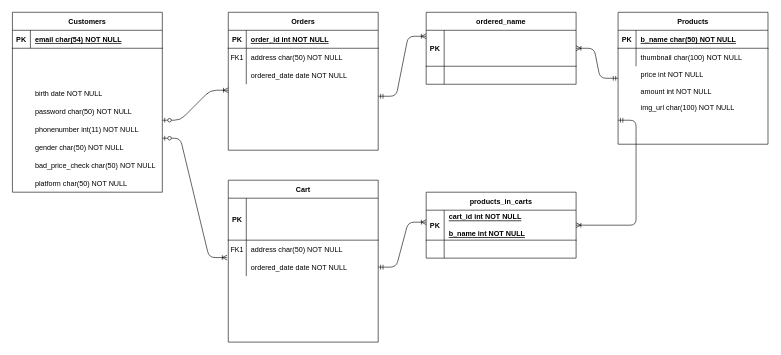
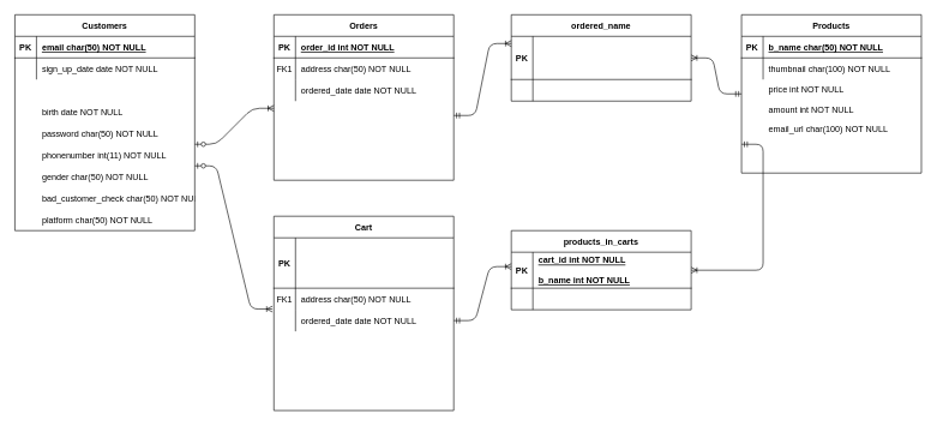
  <mxCell id="0" />
  <mxCell id="1" parent="0" />
  <mxCell id="2" value="Customers" style="shape=table;startSize=30;container=1;collapsible=1;childLayout=tableLayout;fixedRows=1;rowLines=0;fontStyle=1;align=center;resizeLast=1;" parent="1" vertex="1"><mxGeometry x="20" y="20" width="250" height="300" as="geometry" /></mxCell>
  <mxCell id="3" value="" style="shape=partialRectangle;collapsible=0;dropTarget=0;pointerEvents=0;fillColor=none;points=[[0,0.5],[1,0.5]];portConstraint=eastwest;top=0;left=0;right=0;bottom=1;" parent="2" vertex="1"><mxGeometry y="30" width="250" height="30" as="geometry" /></mxCell>
  <mxCell id="4" value="PK" style="shape=partialRectangle;overflow=hidden;connectable=0;fillColor=none;top=0;left=0;bottom=0;right=0;fontStyle=1;" parent="3" vertex="1"><mxGeometry width="30" height="30" as="geometry" /></mxCell>
- <mxCell id="5" value="email char(54) NOT NULL " style="shape=partialRectangle;overflow=hidden;connectable=0;fillColor=none;top=0;left=0;bottom=0;right=0;align=left;spacingLeft=6;fontStyle=5;" parent="3" vertex="1"><mxGeometry x="30" width="220" height="30" as="geometry" /></mxCell>
+ <mxCell id="5" value="email char(50) NOT NULL " style="shape=partialRectangle;overflow=hidden;connectable=0;fillColor=none;top=0;left=0;bottom=0;right=0;align=left;spacingLeft=6;fontStyle=5;" parent="3" vertex="1"><mxGeometry x="30" width="220" height="30" as="geometry" /></mxCell>
  <mxCell id="6" value="" style="shape=partialRectangle;collapsible=0;dropTarget=0;pointerEvents=0;fillColor=none;points=[[0,0.5],[1,0.5]];portConstraint=eastwest;top=0;left=0;right=0;bottom=0;" parent="2" vertex="1"><mxGeometry y="60" width="250" height="30" as="geometry" /></mxCell>
  <mxCell id="7" value="" style="shape=partialRectangle;overflow=hidden;connectable=0;fillColor=none;top=0;left=0;bottom=0;right=0;" parent="6" vertex="1"><mxGeometry width="30" height="30" as="geometry" /></mxCell>
+ <mxCell id="8" value="sign_up_date date NOT NULL" style="shape=partialRectangle;overflow=hidden;connectable=0;fillColor=none;top=0;left=0;bottom=0;right=0;align=left;spacingLeft=6;" parent="6" vertex="1"><mxGeometry x="30" width="220" height="30" as="geometry" /></mxCell>
  <mxCell id="9" value="birth date NOT NULL" style="shape=partialRectangle;overflow=hidden;connectable=0;fillColor=none;top=0;left=0;bottom=0;right=0;align=left;spacingLeft=6;" vertex="1" parent="1"><mxGeometry x="50" y="140" width="220" height="30" as="geometry" /></mxCell>
  <mxCell id="10" value="password char(50) NOT NULL" style="shape=partialRectangle;overflow=hidden;connectable=0;fillColor=none;top=0;left=0;bottom=0;right=0;align=left;spacingLeft=6;" vertex="1" parent="1"><mxGeometry x="50" y="170" width="220" height="30" as="geometry" /></mxCell>
  <mxCell id="11" value="phonenumber int(11) NOT NULL" style="shape=partialRectangle;overflow=hidden;connectable=0;fillColor=none;top=0;left=0;bottom=0;right=0;align=left;spacingLeft=6;" vertex="1" parent="1"><mxGeometry x="50" y="200" width="220" height="30" as="geometry" /></mxCell>
  <mxCell id="12" value="gender char(50) NOT NULL" style="shape=partialRectangle;overflow=hidden;connectable=0;fillColor=none;top=0;left=0;bottom=0;right=0;align=left;spacingLeft=6;" vertex="1" parent="1"><mxGeometry x="50" y="230" width="220" height="30" as="geometry" /></mxCell>
- <mxCell id="13" value="bad_price_check char(50) NOT NULL" style="shape=partialRectangle;overflow=hidden;connectable=0;fillColor=none;top=0;left=0;bottom=0;right=0;align=left;spacingLeft=6;" vertex="1" parent="1"><mxGeometry x="50" y="260" width="220" height="30" as="geometry" /></mxCell>
+ <mxCell id="13" value="bad_customer_check char(50) NOT NULL" style="shape=partialRectangle;overflow=hidden;connectable=0;fillColor=none;top=0;left=0;bottom=0;right=0;align=left;spacingLeft=6;" vertex="1" parent="1"><mxGeometry x="50" y="260" width="220" height="30" as="geometry" /></mxCell>
  <mxCell id="14" value="platform char(50) NOT NULL" style="shape=partialRectangle;overflow=hidden;connectable=0;fillColor=none;top=0;left=0;bottom=0;right=0;align=left;spacingLeft=6;" vertex="1" parent="1"><mxGeometry x="50" y="290" width="220" height="30" as="geometry" /></mxCell>
  <mxCell id="15" value="Products" style="shape=table;startSize=30;container=1;collapsible=1;childLayout=tableLayout;fixedRows=1;rowLines=0;fontStyle=1;align=center;resizeLast=1;" vertex="1" parent="1"><mxGeometry x="1030" y="20" width="250" height="220" as="geometry" /></mxCell>
  <mxCell id="16" value="" style="shape=partialRectangle;collapsible=0;dropTarget=0;pointerEvents=0;fillColor=none;points=[[0,0.5],[1,0.5]];portConstraint=eastwest;top=0;left=0;right=0;bottom=1;" vertex="1" parent="15"><mxGeometry y="30" width="250" height="30" as="geometry" /></mxCell>
  <mxCell id="17" value="PK" style="shape=partialRectangle;overflow=hidden;connectable=0;fillColor=none;top=0;left=0;bottom=0;right=0;fontStyle=1;" vertex="1" parent="16"><mxGeometry width="30" height="30" as="geometry" /></mxCell>
  <mxCell id="18" value="b_name char(50) NOT NULL " style="shape=partialRectangle;overflow=hidden;connectable=0;fillColor=none;top=0;left=0;bottom=0;right=0;align=left;spacingLeft=6;fontStyle=5;" vertex="1" parent="16"><mxGeometry x="30" width="220" height="30" as="geometry" /></mxCell>
  <mxCell id="19" value="" style="shape=partialRectangle;collapsible=0;dropTarget=0;pointerEvents=0;fillColor=none;points=[[0,0.5],[1,0.5]];portConstraint=eastwest;top=0;left=0;right=0;bottom=0;" vertex="1" parent="15"><mxGeometry y="60" width="250" height="30" as="geometry" /></mxCell>
  <mxCell id="20" value="" style="shape=partialRectangle;overflow=hidden;connectable=0;fillColor=none;top=0;left=0;bottom=0;right=0;" vertex="1" parent="19"><mxGeometry width="30" height="30" as="geometry" /></mxCell>
  <mxCell id="21" value="thumbnail char(100) NOT NULL" style="shape=partialRectangle;overflow=hidden;connectable=0;fillColor=none;top=0;left=0;bottom=0;right=0;align=left;spacingLeft=6;" vertex="1" parent="19"><mxGeometry x="30" width="220" height="30" as="geometry" /></mxCell>
  <mxCell id="22" value="price int NOT NULL" style="shape=partialRectangle;overflow=hidden;connectable=0;fillColor=none;top=0;left=0;bottom=0;right=0;align=left;spacingLeft=6;" vertex="1" parent="1"><mxGeometry x="1060" y="108" width="220" height="30" as="geometry" /></mxCell>
  <mxCell id="23" value="Cart" style="shape=table;startSize=30;container=1;collapsible=1;childLayout=tableLayout;fixedRows=1;rowLines=0;fontStyle=1;align=center;resizeLast=1;" vertex="1" parent="1"><mxGeometry x="380" y="300" width="250" height="270" as="geometry" /></mxCell>
  <mxCell id="24" value="" style="shape=partialRectangle;collapsible=0;dropTarget=0;pointerEvents=0;fillColor=none;points=[[0,0.5],[1,0.5]];portConstraint=eastwest;top=0;left=0;right=0;bottom=1;" vertex="1" parent="23"><mxGeometry y="30" width="250" height="70" as="geometry" /></mxCell>
  <mxCell id="25" value="PK" style="shape=partialRectangle;overflow=hidden;connectable=0;fillColor=none;top=0;left=0;bottom=0;right=0;fontStyle=1;" vertex="1" parent="24"><mxGeometry width="30" height="70" as="geometry" /></mxCell>
  <mxCell id="26" value="" style="shape=partialRectangle;collapsible=0;dropTarget=0;pointerEvents=0;fillColor=none;points=[[0,0.5],[1,0.5]];portConstraint=eastwest;top=0;left=0;right=0;bottom=0;" vertex="1" parent="23"><mxGeometry y="100" width="250" height="30" as="geometry" /></mxCell>
  <mxCell id="27" value="FK1" style="shape=partialRectangle;overflow=hidden;connectable=0;fillColor=none;top=0;left=0;bottom=0;right=0;" vertex="1" parent="26"><mxGeometry width="30" height="30" as="geometry" /></mxCell>
  <mxCell id="28" value="address char(50) NOT NULL" style="shape=partialRectangle;overflow=hidden;connectable=0;fillColor=none;top=0;left=0;bottom=0;right=0;align=left;spacingLeft=6;" vertex="1" parent="26"><mxGeometry x="30" width="220" height="30" as="geometry" /></mxCell>
  <mxCell id="29" value="" style="shape=partialRectangle;collapsible=0;dropTarget=0;pointerEvents=0;fillColor=none;points=[[0,0.5],[1,0.5]];portConstraint=eastwest;top=0;left=0;right=0;bottom=0;" vertex="1" parent="23"><mxGeometry y="130" width="250" height="30" as="geometry" /></mxCell>
  <mxCell id="30" value="" style="shape=partialRectangle;overflow=hidden;connectable=0;fillColor=none;top=0;left=0;bottom=0;right=0;" vertex="1" parent="29"><mxGeometry width="30" height="30" as="geometry" /></mxCell>
  <mxCell id="31" value="ordered_date date NOT NULL" style="shape=partialRectangle;overflow=hidden;connectable=0;fillColor=none;top=0;left=0;bottom=0;right=0;align=left;spacingLeft=6;" vertex="1" parent="29"><mxGeometry x="30" width="220" height="30" as="geometry" /></mxCell>
  <mxCell id="32" value="Orders" style="shape=table;startSize=30;container=1;collapsible=1;childLayout=tableLayout;fixedRows=1;rowLines=0;fontStyle=1;align=center;resizeLast=1;" vertex="1" parent="1"><mxGeometry x="380" y="20" width="250" height="230" as="geometry" /></mxCell>
  <mxCell id="33" value="" style="shape=partialRectangle;collapsible=0;dropTarget=0;pointerEvents=0;fillColor=none;points=[[0,0.5],[1,0.5]];portConstraint=eastwest;top=0;left=0;right=0;bottom=1;" vertex="1" parent="32"><mxGeometry y="30" width="250" height="30" as="geometry" /></mxCell>
  <mxCell id="34" value="PK" style="shape=partialRectangle;overflow=hidden;connectable=0;fillColor=none;top=0;left=0;bottom=0;right=0;fontStyle=1;" vertex="1" parent="33"><mxGeometry width="30" height="30" as="geometry" /></mxCell>
  <mxCell id="35" value="order_id int NOT NULL " style="shape=partialRectangle;overflow=hidden;connectable=0;fillColor=none;top=0;left=0;bottom=0;right=0;align=left;spacingLeft=6;fontStyle=5;" vertex="1" parent="33"><mxGeometry x="30" width="220" height="30" as="geometry" /></mxCell>
  <mxCell id="36" value="" style="shape=partialRectangle;collapsible=0;dropTarget=0;pointerEvents=0;fillColor=none;points=[[0,0.5],[1,0.5]];portConstraint=eastwest;top=0;left=0;right=0;bottom=0;" vertex="1" parent="32"><mxGeometry y="60" width="250" height="30" as="geometry" /></mxCell>
  <mxCell id="37" value="FK1" style="shape=partialRectangle;overflow=hidden;connectable=0;fillColor=none;top=0;left=0;bottom=0;right=0;" vertex="1" parent="36"><mxGeometry width="30" height="30" as="geometry" /></mxCell>
  <mxCell id="38" value="address char(50) NOT NULL" style="shape=partialRectangle;overflow=hidden;connectable=0;fillColor=none;top=0;left=0;bottom=0;right=0;align=left;spacingLeft=6;" vertex="1" parent="36"><mxGeometry x="30" width="220" height="30" as="geometry" /></mxCell>
  <mxCell id="39" value="" style="shape=partialRectangle;collapsible=0;dropTarget=0;pointerEvents=0;fillColor=none;points=[[0,0.5],[1,0.5]];portConstraint=eastwest;top=0;left=0;right=0;bottom=0;" vertex="1" parent="32"><mxGeometry y="90" width="250" height="30" as="geometry" /></mxCell>
  <mxCell id="40" value="" style="shape=partialRectangle;overflow=hidden;connectable=0;fillColor=none;top=0;left=0;bottom=0;right=0;" vertex="1" parent="39"><mxGeometry width="30" height="30" as="geometry" /></mxCell>
  <mxCell id="41" value="ordered_date date NOT NULL" style="shape=partialRectangle;overflow=hidden;connectable=0;fillColor=none;top=0;left=0;bottom=0;right=0;align=left;spacingLeft=6;" vertex="1" parent="39"><mxGeometry x="30" width="220" height="30" as="geometry" /></mxCell>
  <mxCell id="42" value="ordered_name" style="shape=table;startSize=30;container=1;collapsible=1;childLayout=tableLayout;fixedRows=1;rowLines=0;fontStyle=1;align=center;resizeLast=1;" vertex="1" parent="1"><mxGeometry x="710" y="20" width="250" height="120" as="geometry" /></mxCell>
  <mxCell id="43" value="" style="shape=partialRectangle;collapsible=0;dropTarget=0;pointerEvents=0;fillColor=none;points=[[0,0.5],[1,0.5]];portConstraint=eastwest;top=0;left=0;right=0;bottom=1;" vertex="1" parent="42"><mxGeometry y="30" width="250" height="60" as="geometry" /></mxCell>
  <mxCell id="44" value="PK" style="shape=partialRectangle;overflow=hidden;connectable=0;fillColor=none;top=0;left=0;bottom=0;right=0;fontStyle=1;" vertex="1" parent="43"><mxGeometry width="30" height="60" as="geometry" /></mxCell>
  <mxCell id="45" value="" style="shape=partialRectangle;collapsible=0;dropTarget=0;pointerEvents=0;fillColor=none;points=[[0,0.5],[1,0.5]];portConstraint=eastwest;top=0;left=0;right=0;bottom=0;" vertex="1" parent="42"><mxGeometry y="90" width="250" height="30" as="geometry" /></mxCell>
  <mxCell id="46" value="" style="shape=partialRectangle;overflow=hidden;connectable=0;fillColor=none;top=0;left=0;bottom=0;right=0;" vertex="1" parent="45"><mxGeometry width="30" height="30" as="geometry" /></mxCell>
  <mxCell id="47" value="" style="shape=partialRectangle;overflow=hidden;connectable=0;fillColor=none;top=0;left=0;bottom=0;right=0;align=left;spacingLeft=6;" vertex="1" parent="45"><mxGeometry x="30" width="220" height="30" as="geometry" /></mxCell>
  <mxCell id="48" value="products_in_carts" style="shape=table;startSize=30;container=1;collapsible=1;childLayout=tableLayout;fixedRows=1;rowLines=0;fontStyle=1;align=center;resizeLast=1;" vertex="1" parent="1"><mxGeometry x="710" y="320" width="250" height="110" as="geometry" /></mxCell>
  <mxCell id="49" value="" style="shape=partialRectangle;collapsible=0;dropTarget=0;pointerEvents=0;fillColor=none;points=[[0,0.5],[1,0.5]];portConstraint=eastwest;top=0;left=0;right=0;bottom=1;" vertex="1" parent="48"><mxGeometry y="30" width="250" height="50" as="geometry" /></mxCell>
  <mxCell id="50" value="PK" style="shape=partialRectangle;overflow=hidden;connectable=0;fillColor=none;top=0;left=0;bottom=0;right=0;fontStyle=1;" vertex="1" parent="49"><mxGeometry width="30" height="50" as="geometry" /></mxCell>
  <mxCell id="51" value="cart_id int NOT NULL &#10;&#10;b_name int NOT NULL" style="shape=partialRectangle;overflow=hidden;connectable=0;fillColor=none;top=0;left=0;bottom=0;right=0;align=left;spacingLeft=6;fontStyle=5;" vertex="1" parent="49"><mxGeometry x="30" width="220" height="50" as="geometry" /></mxCell>
  <mxCell id="52" value="" style="shape=partialRectangle;collapsible=0;dropTarget=0;pointerEvents=0;fillColor=none;points=[[0,0.5],[1,0.5]];portConstraint=eastwest;top=0;left=0;right=0;bottom=0;" vertex="1" parent="48"><mxGeometry y="80" width="250" height="30" as="geometry" /></mxCell>
  <mxCell id="53" value="" style="shape=partialRectangle;overflow=hidden;connectable=0;fillColor=none;top=0;left=0;bottom=0;right=0;" vertex="1" parent="52"><mxGeometry width="30" height="30" as="geometry" /></mxCell>
  <mxCell id="54" value="" style="shape=partialRectangle;overflow=hidden;connectable=0;fillColor=none;top=0;left=0;bottom=0;right=0;align=left;spacingLeft=6;" vertex="1" parent="52"><mxGeometry x="30" width="220" height="30" as="geometry" /></mxCell>
  <mxCell id="55" value="" style="edgeStyle=entityRelationEdgeStyle;fontSize=12;html=1;endArrow=ERoneToMany;startArrow=ERzeroToOne;" edge="1" parent="1"><mxGeometry width="100" height="100" relative="1" as="geometry"><mxPoint x="270" y="200" as="sourcePoint" /><mxPoint x="380" y="150" as="targetPoint" /></mxGeometry></mxCell>
  <mxCell id="56" value="" style="edgeStyle=entityRelationEdgeStyle;fontSize=12;html=1;endArrow=ERoneToMany;startArrow=ERzeroToOne;entryX=-0.008;entryY=-0.033;entryDx=0;entryDy=0;entryPerimeter=0;" edge="1" parent="1" target="29"><mxGeometry width="100" height="100" relative="1" as="geometry"><mxPoint x="270" y="230" as="sourcePoint" /><mxPoint x="390" y="160" as="targetPoint" /></mxGeometry></mxCell>
  <mxCell id="57" value="" style="edgeStyle=entityRelationEdgeStyle;fontSize=12;html=1;endArrow=ERoneToMany;startArrow=ERmandOne;exitX=1;exitY=0.5;exitDx=0;exitDy=0;" edge="1" parent="1" source="29"><mxGeometry width="100" height="100" relative="1" as="geometry"><mxPoint x="610" y="470" as="sourcePoint" /><mxPoint x="710" y="370" as="targetPoint" /></mxGeometry></mxCell>
  <mxCell id="58" value="" style="edgeStyle=entityRelationEdgeStyle;fontSize=12;html=1;endArrow=ERoneToMany;startArrow=ERmandOne;" edge="1" parent="1"><mxGeometry width="100" height="100" relative="1" as="geometry"><mxPoint x="630" y="160" as="sourcePoint" /><mxPoint x="710" y="60" as="targetPoint" /></mxGeometry></mxCell>
  <mxCell id="59" value="" style="edgeStyle=entityRelationEdgeStyle;fontSize=12;html=1;endArrow=ERoneToMany;startArrow=ERmandOne;exitX=0;exitY=0.5;exitDx=0;exitDy=0;entryX=1;entryY=0.5;entryDx=0;entryDy=0;" edge="1" parent="1" source="15" target="43"><mxGeometry width="100" height="100" relative="1" as="geometry"><mxPoint x="730" y="240" as="sourcePoint" /><mxPoint x="982" y="150" as="targetPoint" /></mxGeometry></mxCell>
  <mxCell id="60" value="" style="edgeStyle=entityRelationEdgeStyle;fontSize=12;html=1;endArrow=ERoneToMany;startArrow=ERmandOne;entryX=1;entryY=0.5;entryDx=0;entryDy=0;" edge="1" parent="1" target="49"><mxGeometry width="100" height="100" relative="1" as="geometry"><mxPoint x="1030" y="200" as="sourcePoint" /><mxPoint x="950" y="160" as="targetPoint" /></mxGeometry></mxCell>
  <mxCell id="61" value="amount int NOT NULL" style="shape=partialRectangle;overflow=hidden;connectable=0;fillColor=none;top=0;left=0;bottom=0;right=0;align=left;spacingLeft=6;" vertex="1" parent="1"><mxGeometry x="1060" y="137" width="220" height="30" as="geometry" /></mxCell>
- <mxCell id="62" value="img_url char(100) NOT NULL" style="shape=partialRectangle;overflow=hidden;connectable=0;fillColor=none;top=0;left=0;bottom=0;right=0;align=left;spacingLeft=6;" vertex="1" parent="1"><mxGeometry x="1060" y="163" width="220" height="30" as="geometry" /></mxCell>
+ <mxCell id="62" value="email_url char(100) NOT NULL" style="shape=partialRectangle;overflow=hidden;connectable=0;fillColor=none;top=0;left=0;bottom=0;right=0;align=left;spacingLeft=6;" vertex="1" parent="1"><mxGeometry x="1060" y="163" width="220" height="30" as="geometry" /></mxCell>
